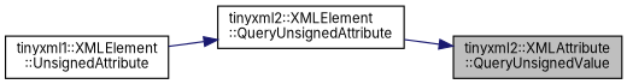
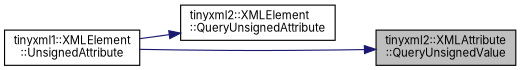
  digraph {
    fontname=Inter
    rankdir=RL
    node [color=black fillcolor=white fontname=Inter fontsize=10 shape=record style=filled]
    edge [color=midnightblue dir=back fontname=Inter fontsize=10 labelfontname=Helvetica labelfontsize=10 style=solid]
    n1 [fillcolor=grey75 fontcolor=black height=0.2 label="tinyxml2::XMLAttribute\l::QueryUnsignedValue" width=0.4]
    n2 [height=0.2 label="tinyxml2::XMLElement\l::QueryUnsignedAttribute" width=0.4]
    n3 [height=0.2 label="tinyxml1::XMLElement\l::UnsignedAttribute" width=0.4]
-   n1 -> n2
+   n1 -> n3
    n2 -> n3
  }
